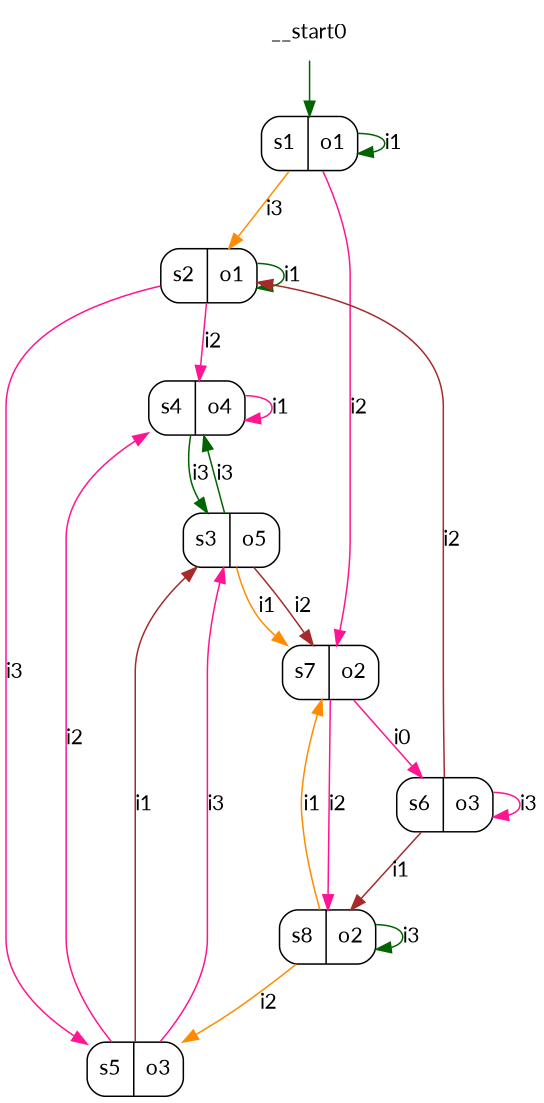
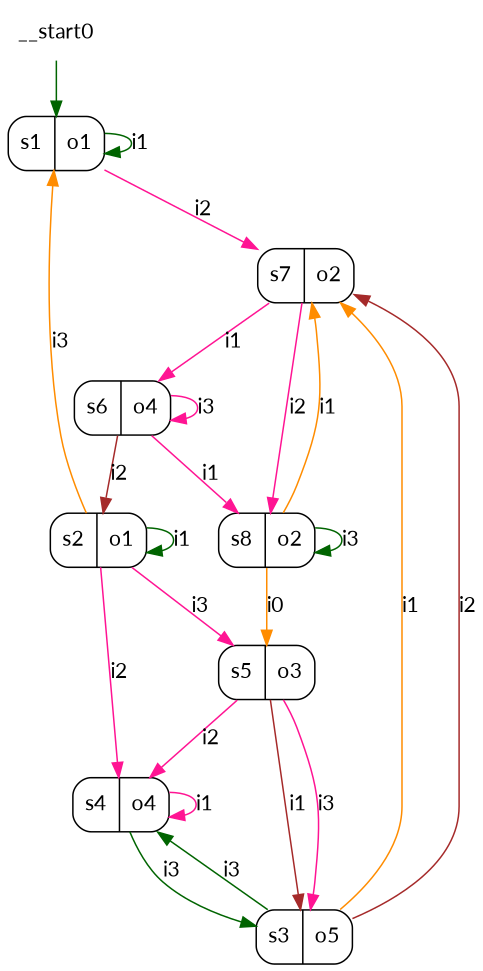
  digraph {
    fontname=Lato
    node [fontname=Lato shape=record style=rounded]
    edge [color=deeppink fontname=Lato]
    n1 [label="s1|o1"]
    n2 [label="s2|o1"]
    n3 [label="s7|o2"]
    n4 [label="s4|o4"]
    n5 [label="s5|o3"]
-   n6 [label="s6|o3"]
+   n6 [label="s6|o4"]
    n7 [label="s8|o2"]
    n8 [label="s3|o5"]
    __start0 [shape=none style=""]
    n1 -> n1 [color=darkgreen label=i1]
-   n1 -> n2 [color=darkorange label=i3]
+   n2 -> n1 [color=darkorange label=i3]
    n1 -> n3 [label=i2]
    n2 -> n2 [color=darkgreen label=i1]
    n2 -> n4 [label=i2]
    n2 -> n5 [label=i3]
-   n3 -> n6 [label=i0]
+   n3 -> n6 [label=i1]
    n3 -> n7 [label=i2]
    n4 -> n4 [label=i1]
    n4 -> n8 [color=darkgreen label=i3]
    n5 -> n4 [label=i2]
    n5 -> n8 [color=brown label=i1]
    n5 -> n8 [label=i3]
    n6 -> n2 [color=brown label=i2]
    n6 -> n6 [label=i3]
-   n6 -> n7 [color=brown label=i1]
+   n6 -> n7 [label=i1]
    n7 -> n3 [color=darkorange label=i1]
-   n7 -> n5 [color=darkorange label=i2]
+   n7 -> n5 [color=darkorange label=i0]
    n7 -> n7 [color=darkgreen label=i3]
    n8 -> n3 [color=darkorange label=i1]
    n8 -> n3 [color=brown label=i2]
    n8 -> n4 [color=darkgreen label=i3]
    __start0 -> n1 [color=darkgreen]
  }
